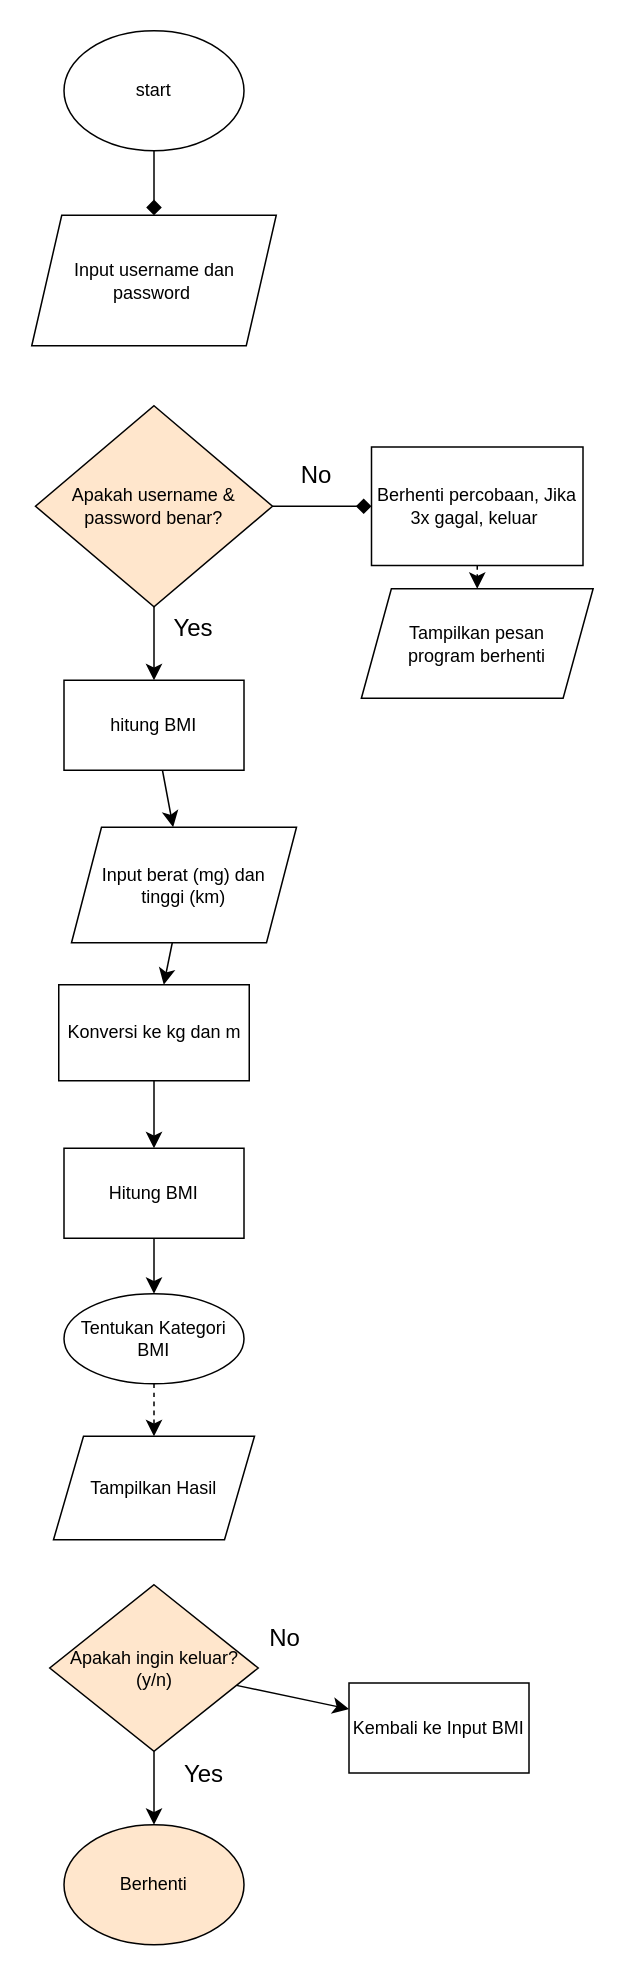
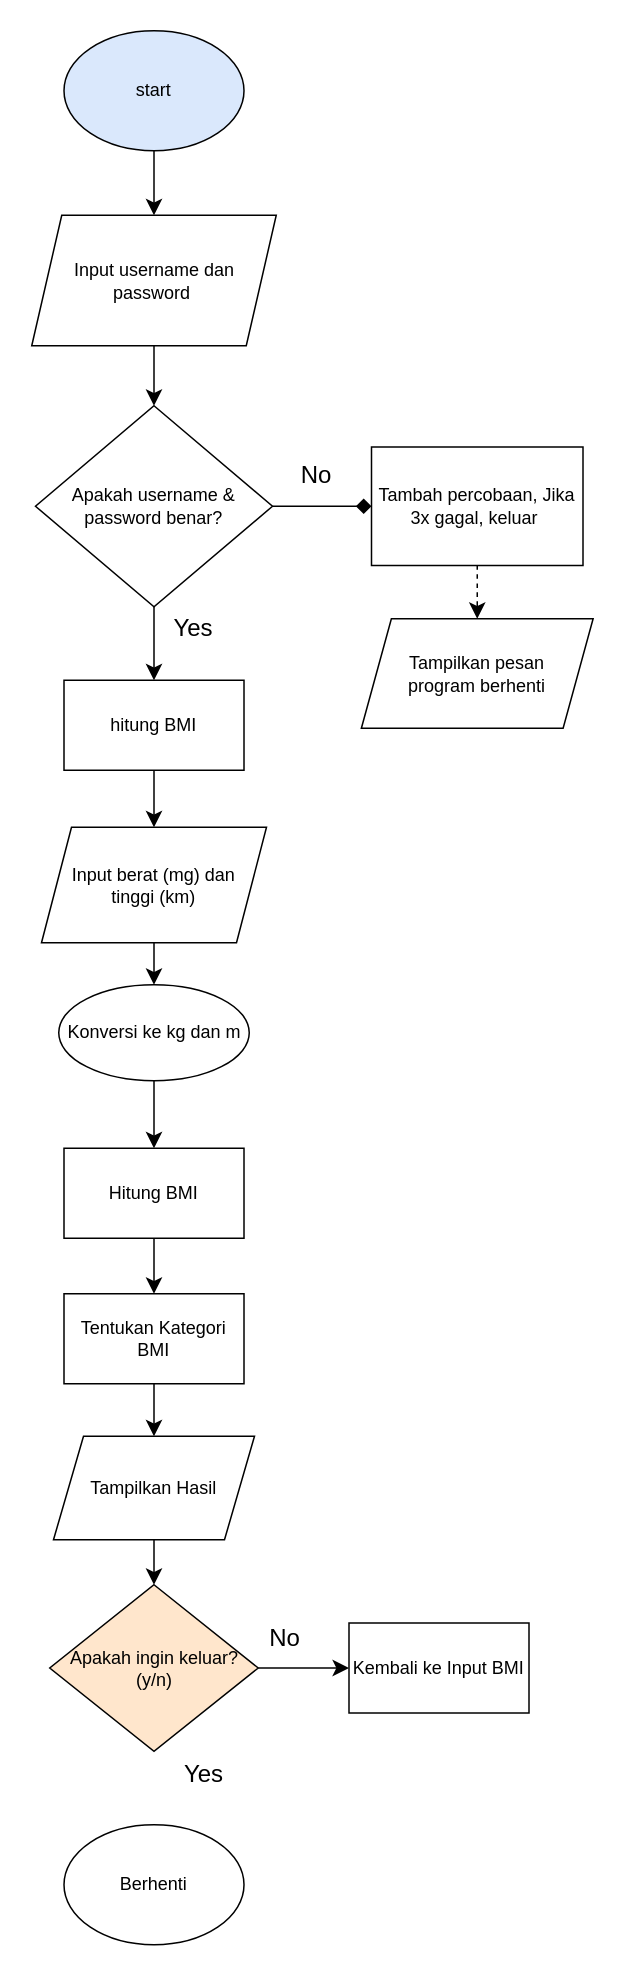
  <mxCell id="0" />
  <mxCell id="1" parent="0" />
- <mxCell id="2" value="" style="edgeStyle=none;curved=1;rounded=0;orthogonalLoop=1;jettySize=auto;html=1;fontSize=12;startSize=8;endSize=8;endArrow=diamond;" edge="1" parent="1" source="3" target="5"><mxGeometry relative="1" as="geometry" /></mxCell>
- <mxCell id="3" value="start" style="ellipse;whiteSpace=wrap;html=1;" vertex="1" parent="1"><mxGeometry x="42" y="20" width="120" height="80" as="geometry" /></mxCell>
+ <mxCell id="2" value="" style="edgeStyle=none;curved=1;rounded=0;orthogonalLoop=1;jettySize=auto;html=1;fontSize=12;startSize=8;endSize=8;" edge="1" parent="1" source="3" target="5"><mxGeometry relative="1" as="geometry" /></mxCell>
+ <mxCell id="3" value="start" style="ellipse;whiteSpace=wrap;html=1;fillColor=#dae8fc;" vertex="1" parent="1"><mxGeometry x="42" y="20" width="120" height="80" as="geometry" /></mxCell>
+ <mxCell id="4" value="" style="edgeStyle=none;curved=1;rounded=0;orthogonalLoop=1;jettySize=auto;html=1;fontSize=12;startSize=8;endSize=8;" edge="1" parent="1" source="5" target="8"><mxGeometry relative="1" as="geometry" /></mxCell>
  <mxCell id="5" value="Input username dan password&amp;nbsp;" style="shape=parallelogram;perimeter=parallelogramPerimeter;whiteSpace=wrap;html=1;fixedSize=1;" vertex="1" parent="1"><mxGeometry x="20.5" y="143" width="163" height="87" as="geometry" /></mxCell>
  <mxCell id="6" value="" style="edgeStyle=none;curved=1;rounded=0;orthogonalLoop=1;jettySize=auto;html=1;fontSize=12;startSize=8;endSize=8;endArrow=diamond;" edge="1" parent="1" source="8" target="10"><mxGeometry relative="1" as="geometry" /></mxCell>
  <mxCell id="7" value="" style="edgeStyle=none;curved=1;rounded=0;orthogonalLoop=1;jettySize=auto;html=1;fontSize=12;startSize=8;endSize=8;" edge="1" parent="1" source="8" target="14"><mxGeometry relative="1" as="geometry" /></mxCell>
- <mxCell id="8" value="Apakah username &amp;amp; password benar?" style="rhombus;whiteSpace=wrap;html=1;fillColor=#ffe6cc;" vertex="1" parent="1"><mxGeometry x="23" y="270" width="158" height="134" as="geometry" /></mxCell>
+ <mxCell id="8" value="Apakah username &amp;amp; password benar?" style="rhombus;whiteSpace=wrap;html=1;" vertex="1" parent="1"><mxGeometry x="23" y="270" width="158" height="134" as="geometry" /></mxCell>
  <mxCell id="9" value="" style="edgeStyle=none;curved=1;rounded=0;orthogonalLoop=1;jettySize=auto;html=1;fontSize=12;startSize=8;endSize=8;dashed=1;" edge="1" parent="1" source="10" target="11"><mxGeometry relative="1" as="geometry" /></mxCell>
- <mxCell id="10" value="Berhenti percobaan, Jika 3x gagal, keluar&amp;nbsp;" style="whiteSpace=wrap;html=1;" vertex="1" parent="1"><mxGeometry x="247" y="297.5" width="141" height="79" as="geometry" /></mxCell>
- <mxCell id="11" value="Tampilkan pesan &lt;br&gt;program berhenti" style="shape=parallelogram;perimeter=parallelogramPerimeter;whiteSpace=wrap;html=1;fixedSize=1;" vertex="1" parent="1"><mxGeometry x="240.25" y="392" width="154.5" height="73" as="geometry" /></mxCell>
+ <mxCell id="10" value="Tambah percobaan, Jika 3x gagal, keluar&amp;nbsp;" style="whiteSpace=wrap;html=1;" vertex="1" parent="1"><mxGeometry x="247" y="297.5" width="141" height="79" as="geometry" /></mxCell>
+ <mxCell id="11" value="Tampilkan pesan &lt;br&gt;program berhenti" style="shape=parallelogram;perimeter=parallelogramPerimeter;whiteSpace=wrap;html=1;fixedSize=1;" vertex="1" parent="1"><mxGeometry x="240.25" y="412" width="154.5" height="73" as="geometry" /></mxCell>
  <mxCell id="12" value="No" style="text;html=1;align=center;verticalAlign=middle;resizable=0;points=[];autosize=1;strokeColor=none;fillColor=none;fontSize=16;" vertex="1" parent="1"><mxGeometry x="190.5" y="300.5" width="38" height="31" as="geometry" /></mxCell>
  <mxCell id="13" value="" style="edgeStyle=none;curved=1;rounded=0;orthogonalLoop=1;jettySize=auto;html=1;fontSize=12;startSize=8;endSize=8;" edge="1" parent="1" source="14" target="17"><mxGeometry relative="1" as="geometry" /></mxCell>
  <mxCell id="14" value="hitung BMI" style="whiteSpace=wrap;html=1;" vertex="1" parent="1"><mxGeometry x="42" y="453" width="120" height="60" as="geometry" /></mxCell>
  <mxCell id="15" value="Yes" style="text;html=1;align=center;verticalAlign=middle;resizable=0;points=[];autosize=1;strokeColor=none;fillColor=none;fontSize=16;" vertex="1" parent="1"><mxGeometry x="105.5" y="402.5" width="44" height="31" as="geometry" /></mxCell>
  <mxCell id="16" value="" style="edgeStyle=none;curved=1;rounded=0;orthogonalLoop=1;jettySize=auto;html=1;fontSize=12;startSize=8;endSize=8;" edge="1" parent="1" source="17" target="19"><mxGeometry relative="1" as="geometry" /></mxCell>
- <mxCell id="17" value="Input berat (mg) dan &lt;br&gt;tinggi (km)" style="shape=parallelogram;perimeter=parallelogramPerimeter;whiteSpace=wrap;html=1;fixedSize=1;" vertex="1" parent="1"><mxGeometry x="47" y="551" width="150" height="77" as="geometry" /></mxCell>
+ <mxCell id="17" value="Input berat (mg) dan &lt;br&gt;tinggi (km)" style="shape=parallelogram;perimeter=parallelogramPerimeter;whiteSpace=wrap;html=1;fixedSize=1;" vertex="1" parent="1"><mxGeometry x="27" y="551" width="150" height="77" as="geometry" /></mxCell>
  <mxCell id="18" value="" style="edgeStyle=none;curved=1;rounded=0;orthogonalLoop=1;jettySize=auto;html=1;fontSize=12;startSize=8;endSize=8;" edge="1" parent="1" source="19" target="21"><mxGeometry relative="1" as="geometry" /></mxCell>
- <mxCell id="19" value="Konversi ke kg dan m" style="whiteSpace=wrap;html=1;" vertex="1" parent="1"><mxGeometry x="38.5" y="656" width="127" height="64" as="geometry" /></mxCell>
+ <mxCell id="19" value="Konversi ke kg dan m" style="ellipse;whiteSpace=wrap;html=1;" vertex="1" parent="1"><mxGeometry x="38.5" y="656" width="127" height="64" as="geometry" /></mxCell>
  <mxCell id="20" value="" style="edgeStyle=none;curved=1;rounded=0;orthogonalLoop=1;jettySize=auto;html=1;fontSize=12;startSize=8;endSize=8;" edge="1" parent="1" source="21" target="23"><mxGeometry relative="1" as="geometry" /></mxCell>
  <mxCell id="21" value="Hitung BMI" style="whiteSpace=wrap;html=1;" vertex="1" parent="1"><mxGeometry x="42" y="765" width="120" height="60" as="geometry" /></mxCell>
- <mxCell id="22" value="" style="edgeStyle=none;curved=1;rounded=0;orthogonalLoop=1;jettySize=auto;html=1;fontSize=12;startSize=8;endSize=8;dashed=1;" edge="1" parent="1" source="23" target="25"><mxGeometry relative="1" as="geometry" /></mxCell>
- <mxCell id="23" value="Tentukan Kategori BMI" style="ellipse;whiteSpace=wrap;html=1;" vertex="1" parent="1"><mxGeometry x="42" y="862" width="120" height="60" as="geometry" /></mxCell>
+ <mxCell id="22" value="" style="edgeStyle=none;curved=1;rounded=0;orthogonalLoop=1;jettySize=auto;html=1;fontSize=12;startSize=8;endSize=8;" edge="1" parent="1" source="23" target="25"><mxGeometry relative="1" as="geometry" /></mxCell>
+ <mxCell id="23" value="Tentukan Kategori BMI" style="whiteSpace=wrap;html=1;" vertex="1" parent="1"><mxGeometry x="42" y="862" width="120" height="60" as="geometry" /></mxCell>
+ <mxCell id="24" value="" style="edgeStyle=none;curved=1;rounded=0;orthogonalLoop=1;jettySize=auto;html=1;fontSize=12;startSize=8;endSize=8;" edge="1" parent="1" source="25" target="28"><mxGeometry relative="1" as="geometry" /></mxCell>
  <mxCell id="25" value="Tampilkan Hasil" style="shape=parallelogram;perimeter=parallelogramPerimeter;whiteSpace=wrap;html=1;fixedSize=1;" vertex="1" parent="1"><mxGeometry x="35" y="957" width="134" height="69" as="geometry" /></mxCell>
- <mxCell id="26" value="" style="edgeStyle=none;curved=1;rounded=0;orthogonalLoop=1;jettySize=auto;html=1;fontSize=12;startSize=8;endSize=8;" edge="1" parent="1" source="28" target="29"><mxGeometry relative="1" as="geometry" /></mxCell>
  <mxCell id="27" value="" style="edgeStyle=none;curved=1;rounded=0;orthogonalLoop=1;jettySize=auto;html=1;fontSize=12;startSize=8;endSize=8;" edge="1" parent="1" source="28" target="30"><mxGeometry relative="1" as="geometry" /></mxCell>
  <mxCell id="28" value="Apakah ingin keluar? (y/n)" style="rhombus;whiteSpace=wrap;html=1;fillColor=#ffe6cc;" vertex="1" parent="1"><mxGeometry x="32.5" y="1056" width="139" height="111" as="geometry" /></mxCell>
- <mxCell id="29" value="Berhenti" style="ellipse;whiteSpace=wrap;html=1;fillColor=#ffe6cc;" vertex="1" parent="1"><mxGeometry x="42" y="1216" width="120" height="80" as="geometry" /></mxCell>
- <mxCell id="30" value="Kembali ke Input BMI" style="whiteSpace=wrap;html=1;" vertex="1" parent="1"><mxGeometry x="232" y="1121.5" width="120" height="60" as="geometry" /></mxCell>
+ <mxCell id="29" value="Berhenti" style="ellipse;whiteSpace=wrap;html=1;" vertex="1" parent="1"><mxGeometry x="42" y="1216" width="120" height="80" as="geometry" /></mxCell>
+ <mxCell id="30" value="Kembali ke Input BMI" style="whiteSpace=wrap;html=1;" vertex="1" parent="1"><mxGeometry x="232" y="1081.5" width="120" height="60" as="geometry" /></mxCell>
  <mxCell id="31" value="Yes" style="text;html=1;align=center;verticalAlign=middle;resizable=0;points=[];autosize=1;strokeColor=none;fillColor=none;fontSize=16;" vertex="1" parent="1"><mxGeometry x="112.5" y="1166.5" width="44" height="31" as="geometry" /></mxCell>
  <mxCell id="32" value="No" style="text;html=1;align=center;verticalAlign=middle;resizable=0;points=[];autosize=1;strokeColor=none;fillColor=none;fontSize=16;" vertex="1" parent="1"><mxGeometry x="169.5" y="1075.5" width="38" height="31" as="geometry" /></mxCell>
